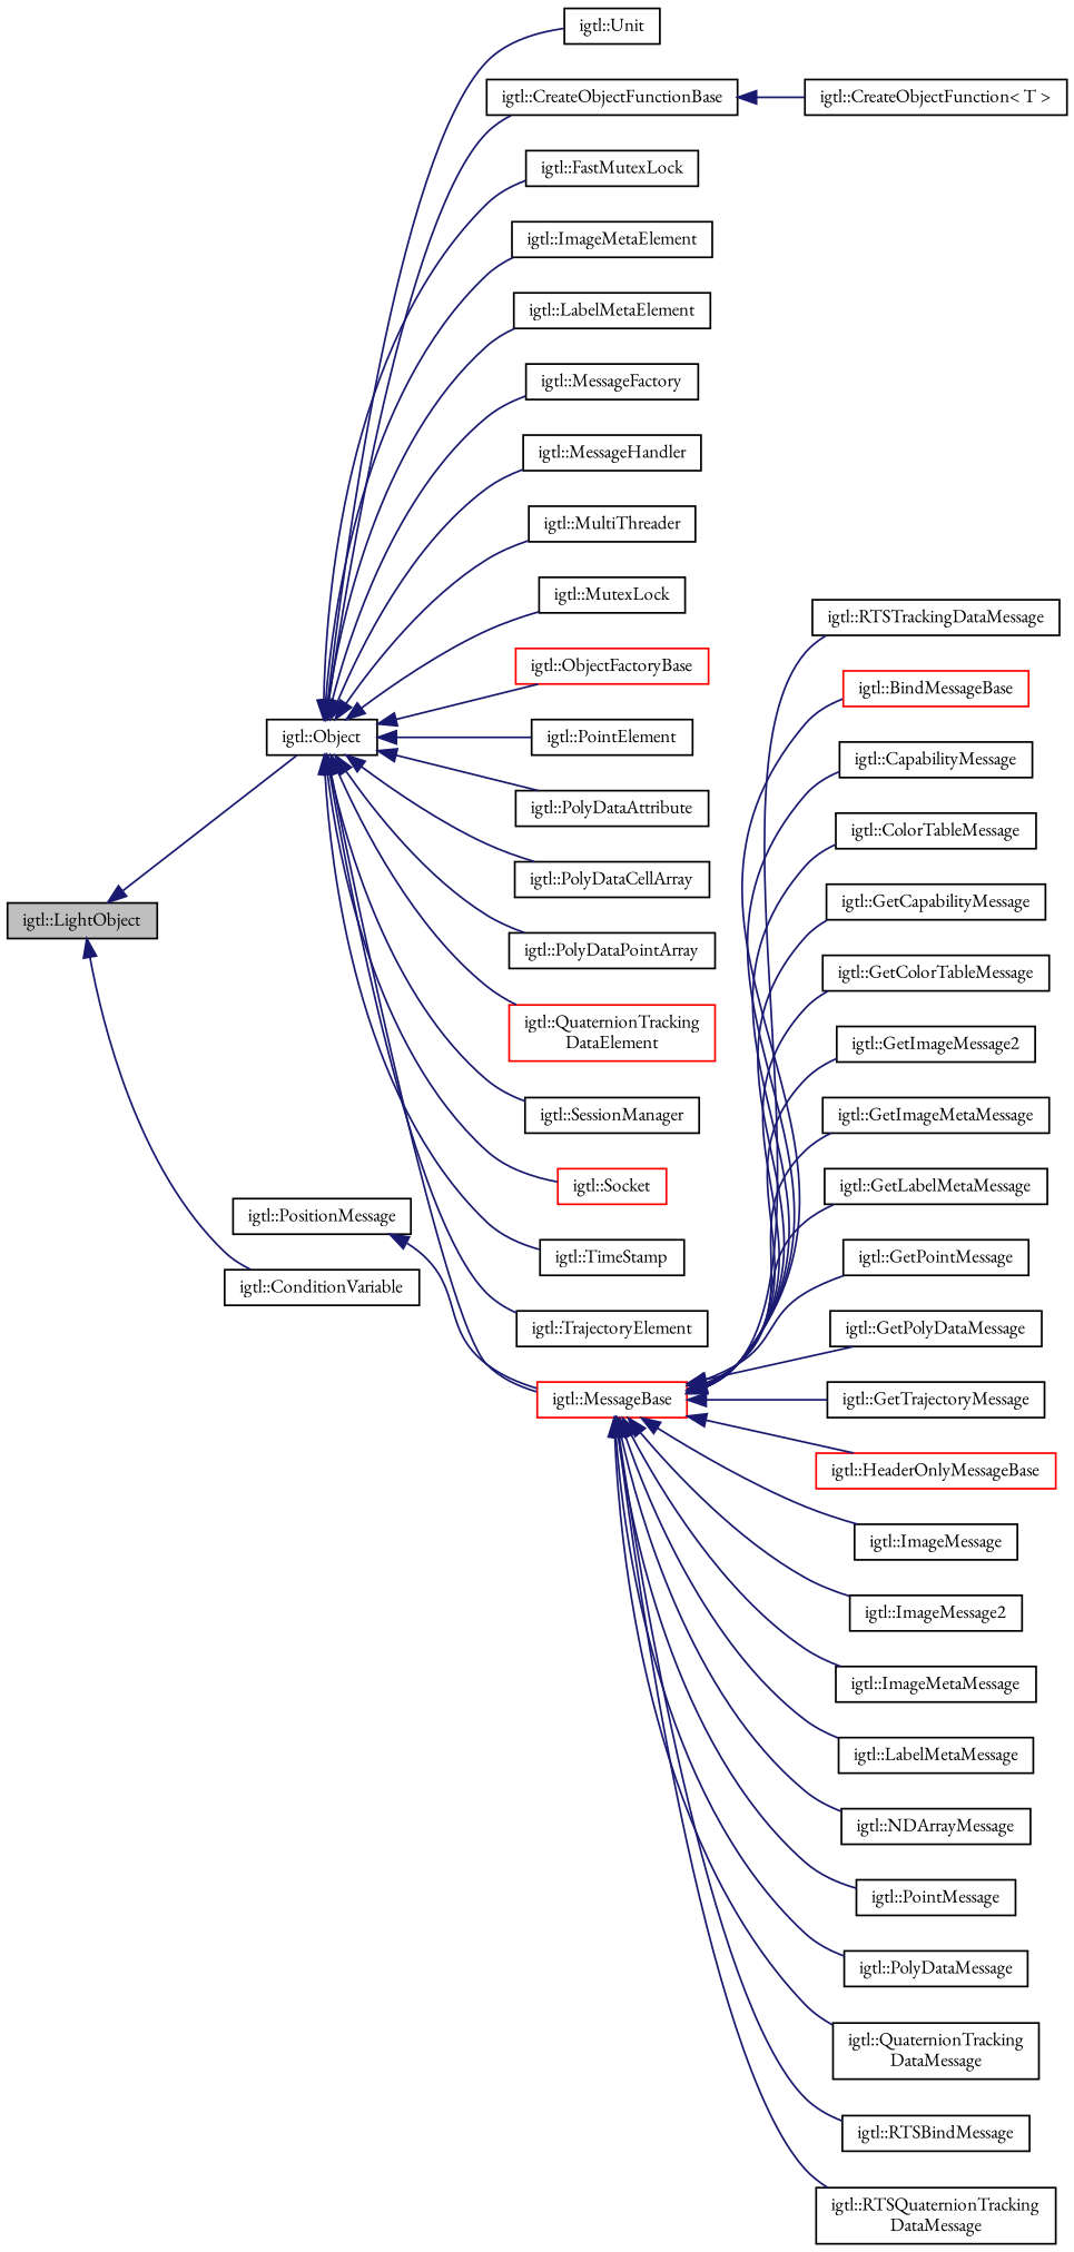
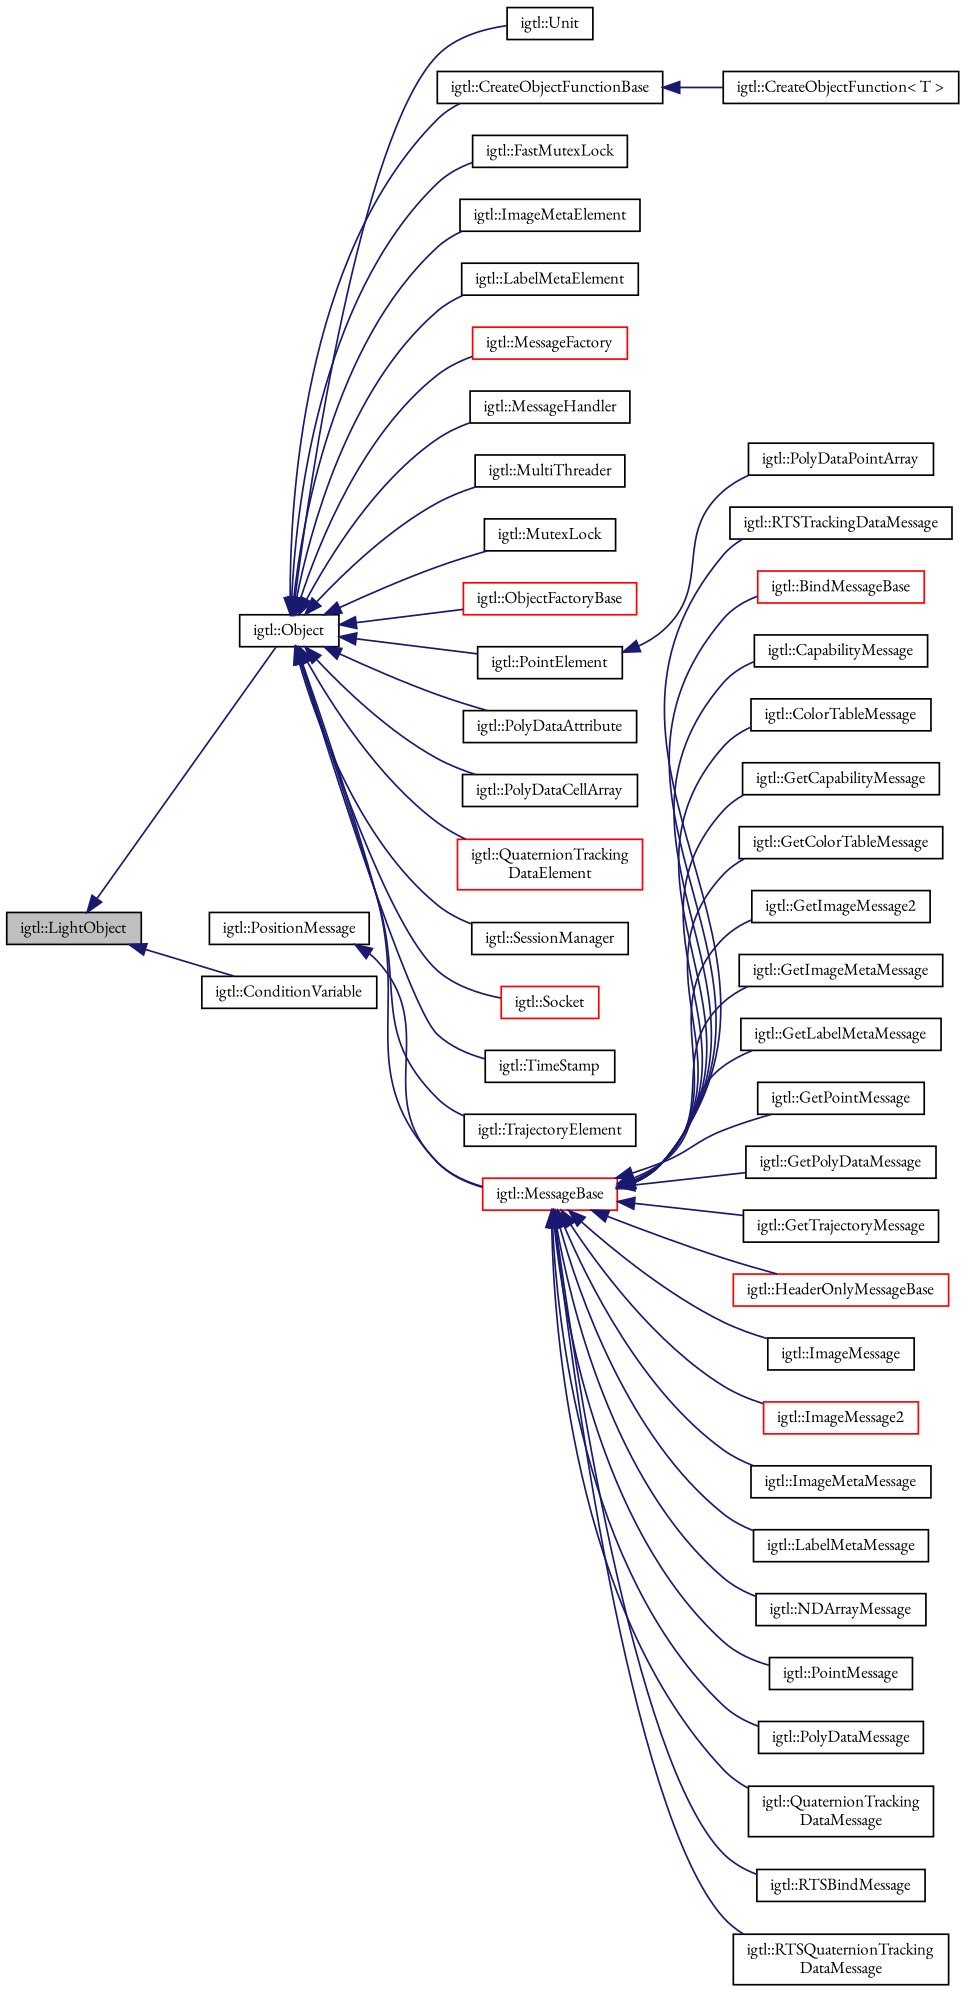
  digraph {
    fontname="EB Garamond"
    rankdir=LR
    node [color=black fillcolor=white fontname="EB Garamond" fontsize=10 shape=record style=filled]
    edge [color=midnightblue dir=back fontname="EB Garamond" fontsize=10 labelfontname=Helvetica labelfontsize=10 style=solid]
    n1 [fillcolor=grey75 fontcolor=black height=0.2 label="igtl::LightObject" width=0.4]
    n2 [height=0.2 label="igtl::ConditionVariable" width=0.4]
    n3 [height=0.2 label="igtl::Object" width=0.4]
    n4 [height=0.2 label="igtl::CreateObjectFunctionBase" width=0.4]
    n5 [height=0.2 label="igtl::FastMutexLock" width=0.4]
    n6 [height=0.2 label="igtl::ImageMetaElement" width=0.4]
    n7 [height=0.2 label="igtl::LabelMetaElement" width=0.4]
    n8 [color=red height=0.2 label="igtl::MessageBase" width=0.4]
-   n9 [height=0.2 label="igtl::MessageFactory" width=0.4]
+   n9 [color=red height=0.2 label="igtl::MessageFactory" width=0.4]
    n10 [height=0.2 label="igtl::MessageHandler" width=0.4]
    n11 [height=0.2 label="igtl::MultiThreader" width=0.4]
    n12 [height=0.2 label="igtl::MutexLock" width=0.4]
    n13 [color=red height=0.2 label="igtl::ObjectFactoryBase" width=0.4]
    n14 [height=0.2 label="igtl::PointElement" width=0.4]
    n15 [height=0.2 label="igtl::PolyDataAttribute" width=0.4]
    n16 [height=0.2 label="igtl::PolyDataCellArray" width=0.4]
    n17 [height=0.2 label="igtl::PolyDataPointArray" width=0.4]
    n18 [color=red height=0.2 label="igtl::QuaternionTracking\lDataElement" width=0.4]
    n19 [height=0.2 label="igtl::SessionManager" width=0.4]
    n20 [color=red height=0.2 label="igtl::Socket" width=0.4]
    n21 [height=0.2 label="igtl::TimeStamp" width=0.4]
    n22 [height=0.2 label="igtl::TrajectoryElement" width=0.4]
    n23 [height=0.2 label="igtl::Unit" width=0.4]
    n24 [height=0.2 label="igtl::CreateObjectFunction\< T \>" width=0.4]
    n25 [color=red height=0.2 label="igtl::BindMessageBase" width=0.4]
    n26 [height=0.2 label="igtl::CapabilityMessage" width=0.4]
    n27 [height=0.2 label="igtl::ColorTableMessage" width=0.4]
    n28 [height=0.2 label="igtl::GetCapabilityMessage" width=0.4]
    n29 [height=0.2 label="igtl::GetColorTableMessage" width=0.4]
    n30 [height=0.2 label="igtl::GetImageMessage2" width=0.4]
    n31 [height=0.2 label="igtl::GetImageMetaMessage" width=0.4]
    n32 [height=0.2 label="igtl::GetLabelMetaMessage" width=0.4]
    n33 [height=0.2 label="igtl::GetPointMessage" width=0.4]
    n34 [height=0.2 label="igtl::GetPolyDataMessage" width=0.4]
    n35 [height=0.2 label="igtl::GetTrajectoryMessage" width=0.4]
    n36 [color=red height=0.2 label="igtl::HeaderOnlyMessageBase" width=0.4]
    n37 [height=0.2 label="igtl::ImageMessage" width=0.4]
-   n38 [height=0.2 label="igtl::ImageMessage2" width=0.4]
+   n38 [color=red height=0.2 label="igtl::ImageMessage2" width=0.4]
    n39 [height=0.2 label="igtl::ImageMetaMessage" width=0.4]
    n40 [height=0.2 label="igtl::LabelMetaMessage" width=0.4]
    n41 [height=0.2 label="igtl::NDArrayMessage" width=0.4]
    n42 [height=0.2 label="igtl::PointMessage" width=0.4]
    n43 [height=0.2 label="igtl::PolyDataMessage" width=0.4]
    n44 [height=0.2 label="igtl::QuaternionTracking\lDataMessage" width=0.4]
    n45 [height=0.2 label="igtl::RTSBindMessage" width=0.4]
    n46 [height=0.2 label="igtl::RTSQuaternionTracking\lDataMessage" width=0.4]
    n47 [height=0.2 label="igtl::RTSTrackingDataMessage" width=0.4]
    n48 [height=0.2 label="igtl::PositionMessage" width=0.4]
    n1 -> n2
    n1 -> n3
    n3 -> n4
    n3 -> n5
    n3 -> n6
    n3 -> n7
    n3 -> n8
    n3 -> n9
    n3 -> n10
    n3 -> n11
    n3 -> n12
    n3 -> n13
    n3 -> n14
    n3 -> n15
    n3 -> n16
-   n3 -> n17
+   n14 -> n17
    n3 -> n18
    n3 -> n19
    n3 -> n20
    n3 -> n21
    n3 -> n22
    n3 -> n23
    n4 -> n24
    n8 -> n25
    n8 -> n26
    n8 -> n27
    n8 -> n28
    n8 -> n29
    n8 -> n30
    n8 -> n31
    n8 -> n32
    n8 -> n33
    n8 -> n34
    n8 -> n35
    n8 -> n36
    n8 -> n37
    n8 -> n38
    n8 -> n39
    n8 -> n40
    n8 -> n41
    n8 -> n42
    n8 -> n43
    n8 -> n44
    n8 -> n45
    n8 -> n46
    n8 -> n47
    n48 -> n8
  }
